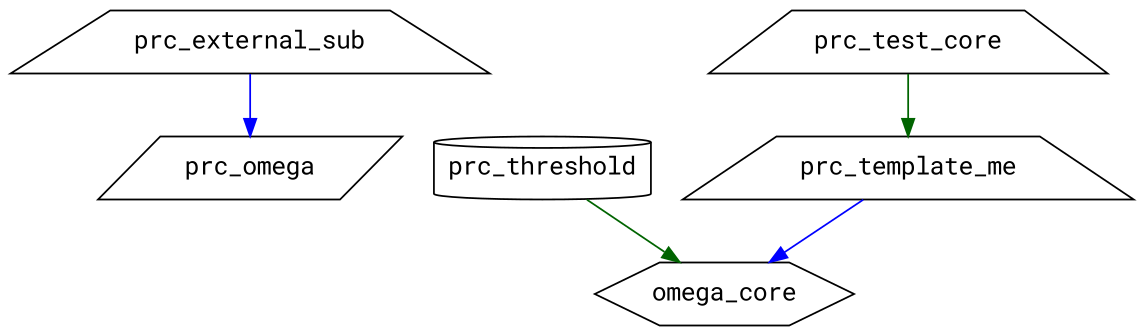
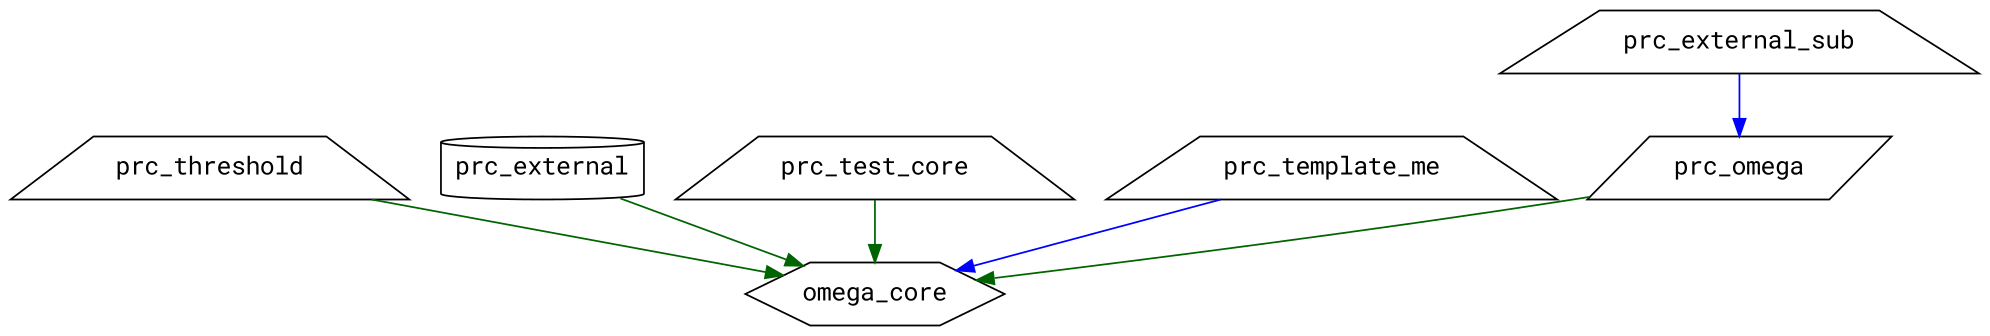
  digraph {
    concentrate=true
    fontname="Roboto Mono"
    splines=true
    node [fillcolor=white fontname="Roboto Mono" shape=trapezium style=filled]
    edge [color=darkgreen fontname="Roboto Mono"]
    prc_omega [shape=parallelogram]
    n2 [label=omega_core shape=hexagon]
-   prc_threshold [shape=cylinder]
+   prc_threshold
+   prc_external [shape=cylinder]
    prc_test_core
    prc_template_me
    prc_external_sub
+   prc_omega -> n2
    prc_threshold -> n2
-   prc_test_core -> prc_template_me
+   prc_external -> n2
+   prc_test_core -> n2
    prc_template_me -> n2 [color=blue]
    prc_external_sub -> prc_omega [color=blue]
  }
